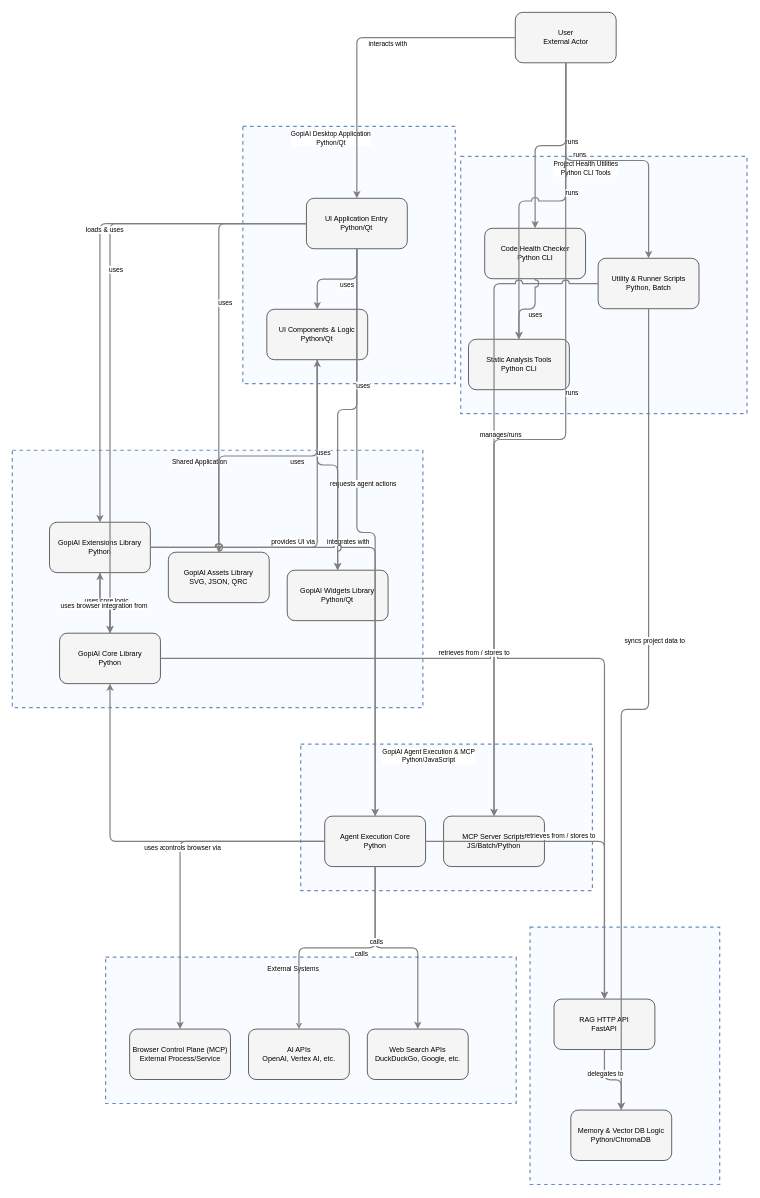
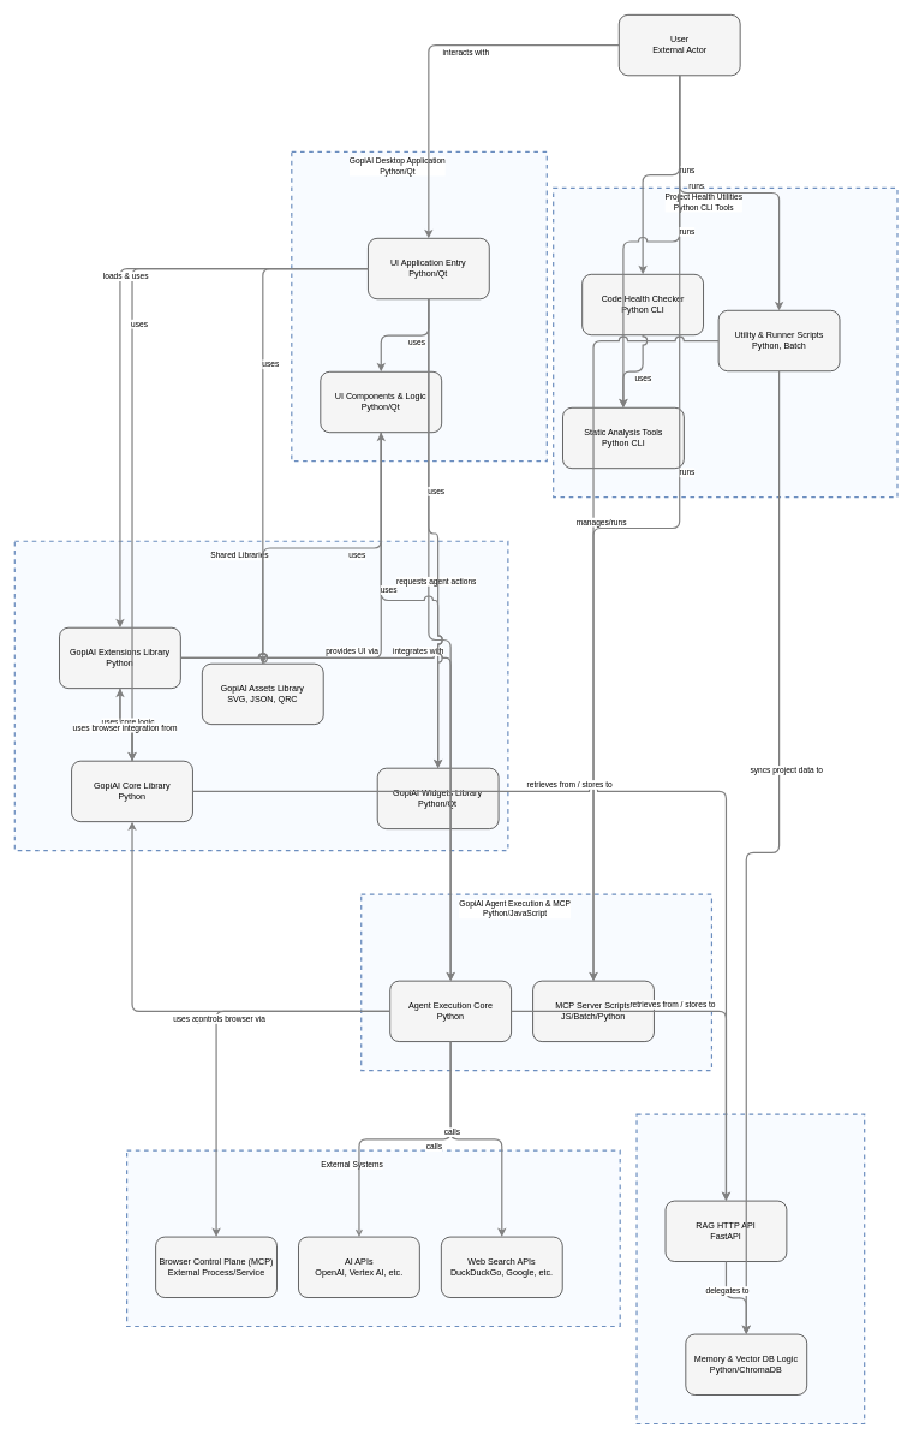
  <mxCell id="0" />
  <mxCell id="1" parent="0" />
  <mxCell id="2" value="" style="html=1;whiteSpace=wrap;container=1;fillColor=#dae8fc;strokeColor=#6c8ebf;dashed=1;fillOpacity=20;strokeWidth=2;containerType=none;recursiveResize=0;movable=1;resizable=1;autosize=0;dropTarget=0" vertex="1" parent="1"><mxGeometry x="175.592" y="1595" width="684.473" height="244.079" as="geometry" /></mxCell>
  <mxCell id="3" value="External Systems" style="edgeLabel;html=1;align=center;verticalAlign=middle;resizable=0;labelBackgroundColor=white;spacing=5" vertex="1" parent="1"><mxGeometry x="183.592" y="1603" width="608.473" height="24" as="geometry" /></mxCell>
  <mxCell id="4" value="" style="html=1;whiteSpace=wrap;container=1;fillColor=#dae8fc;strokeColor=#6c8ebf;dashed=1;fillOpacity=20;strokeWidth=2;containerType=none;recursiveResize=0;movable=1;resizable=1;autosize=0;dropTarget=0" vertex="1" parent="1"><mxGeometry x="20" y="750" width="684.473" height="429.079" as="geometry" /></mxCell>
- <mxCell id="5" value="Shared Application" style="edgeLabel;html=1;align=center;verticalAlign=middle;resizable=0;labelBackgroundColor=white;spacing=5" vertex="1" parent="1"><mxGeometry x="28" y="758" width="608.473" height="24" as="geometry" /></mxCell>
+ <mxCell id="5" value="Shared Libraries" style="edgeLabel;html=1;align=center;verticalAlign=middle;resizable=0;labelBackgroundColor=white;spacing=5" vertex="1" parent="1"><mxGeometry x="28" y="758" width="608.473" height="24" as="geometry" /></mxCell>
  <mxCell id="6" value="" style="html=1;whiteSpace=wrap;container=1;fillColor=#dae8fc;strokeColor=#6c8ebf;dashed=1;fillOpacity=20;strokeWidth=2;containerType=none;recursiveResize=0;movable=1;resizable=1;autosize=0;dropTarget=0" vertex="1" parent="1"><mxGeometry x="767.5" y="260" width="477.316" height="429.079" as="geometry" /></mxCell>
  <mxCell id="7" value="Project Health Utilities&lt;br&gt;Python CLI Tools" style="edgeLabel;html=1;align=center;verticalAlign=middle;resizable=0;labelBackgroundColor=white;spacing=5" vertex="1" parent="1"><mxGeometry x="775.5" y="268" width="401.316" height="24" as="geometry" /></mxCell>
  <mxCell id="8" value="" style="html=1;whiteSpace=wrap;container=1;fillColor=#dae8fc;strokeColor=#6c8ebf;dashed=1;fillOpacity=20;strokeWidth=2;containerType=none;recursiveResize=0;movable=1;resizable=1;autosize=0;dropTarget=0" vertex="1" parent="1"><mxGeometry x="883.105" y="1545" width="316.184" height="429.079" as="geometry" /></mxCell>
  <mxCell id="9" value="" style="html=1;whiteSpace=wrap;container=1;fillColor=#dae8fc;strokeColor=#6c8ebf;dashed=1;fillOpacity=20;strokeWidth=2;containerType=none;recursiveResize=0;movable=1;resizable=1;autosize=0;dropTarget=0" vertex="1" parent="1"><mxGeometry x="500.829" y="1240" width="486.316" height="244.079" as="geometry" /></mxCell>
  <mxCell id="10" value="GopiAI Agent Execution &amp;amp; MCP&lt;br&gt;Python/JavaScript" style="edgeLabel;html=1;align=center;verticalAlign=middle;resizable=0;labelBackgroundColor=white;spacing=5" vertex="1" parent="1"><mxGeometry x="508.829" y="1248" width="410.316" height="24" as="geometry" /></mxCell>
  <mxCell id="11" value="" style="html=1;whiteSpace=wrap;container=1;fillColor=#dae8fc;strokeColor=#6c8ebf;dashed=1;fillOpacity=20;strokeWidth=2;containerType=none;recursiveResize=0;movable=1;resizable=1;autosize=0;dropTarget=0" vertex="1" parent="1"><mxGeometry x="404.289" y="210" width="354.21" height="429.079" as="geometry" /></mxCell>
  <mxCell id="12" value="GopiAI Desktop Application&lt;br&gt;Python/Qt" style="edgeLabel;html=1;align=center;verticalAlign=middle;resizable=0;labelBackgroundColor=white;spacing=5" vertex="1" parent="1"><mxGeometry x="412.289" y="218" width="278.21" height="24" as="geometry" /></mxCell>
  <mxCell id="13" value="User&lt;br&gt;External Actor" style="rounded=1;whiteSpace=wrap;html=1;fillColor=#f5f5f5" vertex="1" parent="1"><mxGeometry x="858.539" y="20" width="168.158" height="84.079" as="geometry" /></mxCell>
  <mxCell id="14" value="UI Application Entry&lt;br&gt;Python/Qt" style="rounded=1;whiteSpace=wrap;html=1;fillColor=#f5f5f5" vertex="1" parent="11"><mxGeometry x="106.053" y="120" width="168.158" height="84.079" as="geometry" /></mxCell>
  <mxCell id="15" value="UI Components &amp;amp; Logic&lt;br&gt;Python/Qt" style="rounded=1;whiteSpace=wrap;html=1;fillColor=#f5f5f5" vertex="1" parent="11"><mxGeometry x="40" y="305" width="168.158" height="84.079" as="geometry" /></mxCell>
  <mxCell id="16" value="Agent Execution Core&lt;br&gt;Python" style="rounded=1;whiteSpace=wrap;html=1;fillColor=#f5f5f5" vertex="1" parent="9"><mxGeometry x="40" y="120" width="168.158" height="84.079" as="geometry" /></mxCell>
  <mxCell id="17" value="MCP Server Scripts&lt;br&gt;JS/Batch/Python" style="rounded=1;whiteSpace=wrap;html=1;fillColor=#f5f5f5" vertex="1" parent="9"><mxGeometry x="238.158" y="120" width="168.158" height="84.079" as="geometry" /></mxCell>
  <mxCell id="18" value="RAG HTTP API&lt;br&gt;FastAPI" style="rounded=1;whiteSpace=wrap;html=1;fillColor=#f5f5f5" vertex="1" parent="8"><mxGeometry x="40" y="120" width="168.158" height="84.079" as="geometry" /></mxCell>
  <mxCell id="19" value="Memory &amp;amp; Vector DB Logic&lt;br&gt;Python/ChromaDB" style="rounded=1;whiteSpace=wrap;html=1;fillColor=#f5f5f5" vertex="1" parent="8"><mxGeometry x="68.026" y="305" width="168.158" height="84.079" as="geometry" /></mxCell>
  <mxCell id="20" value="Code Health Checker&lt;br&gt;Python CLI" style="rounded=1;whiteSpace=wrap;html=1;fillColor=#f5f5f5" vertex="1" parent="6"><mxGeometry x="40" y="120" width="168.158" height="84.079" as="geometry" /></mxCell>
  <mxCell id="21" value="Static Analysis Tools&lt;br&gt;Python CLI" style="rounded=1;whiteSpace=wrap;html=1;fillColor=#f5f5f5" vertex="1" parent="6"><mxGeometry x="13.026" y="305" width="168.158" height="84.079" as="geometry" /></mxCell>
  <mxCell id="22" value="Utility &amp;amp; Runner Scripts&lt;br&gt;Python, Batch" style="rounded=1;whiteSpace=wrap;html=1;fillColor=#f5f5f5" vertex="1" parent="6"><mxGeometry x="229.158" y="170" width="168.158" height="84.079" as="geometry" /></mxCell>
  <mxCell id="23" value="GopiAI Core Library&lt;br&gt;Python" style="rounded=1;whiteSpace=wrap;html=1;fillColor=#f5f5f5" vertex="1" parent="4"><mxGeometry x="78.816" y="305" width="168.158" height="84.079" as="geometry" /></mxCell>
- <mxCell id="24" value="GopiAI Widgets Library&lt;br&gt;Python/Qt" style="rounded=1;whiteSpace=wrap;html=1;fillColor=#f5f5f5" vertex="1" parent="4"><mxGeometry x="458.316" y="200" width="168.158" height="84.079" as="geometry" /></mxCell>
+ <mxCell id="24" value="GopiAI Widgets Library&lt;br&gt;Python/Qt" style="rounded=1;whiteSpace=wrap;html=1;fillColor=#f5f5f5" vertex="1" parent="4"><mxGeometry x="503.316" y="315" width="168.158" height="84.079" as="geometry" /></mxCell>
  <mxCell id="25" value="GopiAI Extensions Library&lt;br&gt;Python" style="rounded=1;whiteSpace=wrap;html=1;fillColor=#f5f5f5" vertex="1" parent="4"><mxGeometry x="62" y="120" width="168.158" height="84.079" as="geometry" /></mxCell>
  <mxCell id="26" value="GopiAI Assets Library&lt;br&gt;SVG, JSON, QRC" style="rounded=1;whiteSpace=wrap;html=1;fillColor=#f5f5f5" vertex="1" parent="4"><mxGeometry x="260.158" y="170" width="168.158" height="84.079" as="geometry" /></mxCell>
  <mxCell id="27" value="AI APIs&lt;br&gt;OpenAI, Vertex AI, etc." style="rounded=1;whiteSpace=wrap;html=1;fillColor=#f5f5f5" vertex="1" parent="2"><mxGeometry x="238.158" y="120" width="168.158" height="84.079" as="geometry" /></mxCell>
  <mxCell id="28" value="Web Search APIs&lt;br&gt;DuckDuckGo, Google, etc." style="rounded=1;whiteSpace=wrap;html=1;fillColor=#f5f5f5" vertex="1" parent="2"><mxGeometry x="436.316" y="120" width="168.158" height="84.079" as="geometry" /></mxCell>
  <mxCell id="29" value="Browser Control Plane (MCP)&lt;br&gt;External Process/Service" style="rounded=1;whiteSpace=wrap;html=1;fillColor=#f5f5f5" vertex="1" parent="2"><mxGeometry x="40" y="120" width="168.158" height="84.079" as="geometry" /></mxCell>
  <mxCell id="30" style="edgeStyle=orthogonalEdgeStyle;rounded=1;orthogonalLoop=1;jettySize=auto;html=1;strokeColor=#808080;strokeWidth=2;jumpStyle=arc;jumpSize=10;spacing=15;labelBackgroundColor=white;labelBorderColor=none" edge="1" parent="1" source="13" target="14"><mxGeometry relative="1" as="geometry" /></mxCell>
  <mxCell id="31" value="interacts with" style="edgeLabel;html=1;align=center;verticalAlign=middle;resizable=0;points=[];" vertex="1" connectable="0" parent="30"><mxGeometry x="-0.2" y="10" relative="1" as="geometry"><mxPoint as="offset" /></mxGeometry></mxCell>
  <mxCell id="32" style="edgeStyle=orthogonalEdgeStyle;rounded=1;orthogonalLoop=1;jettySize=auto;html=1;strokeColor=#808080;strokeWidth=2;jumpStyle=arc;jumpSize=10;spacing=15;labelBackgroundColor=white;labelBorderColor=none" edge="1" parent="1" source="13" target="17"><mxGeometry relative="1" as="geometry" /></mxCell>
  <mxCell id="33" value="runs" style="edgeLabel;html=1;align=center;verticalAlign=middle;resizable=0;points=[];" vertex="1" connectable="0" parent="32"><mxGeometry x="-0.2" y="10" relative="1" as="geometry"><mxPoint as="offset" /></mxGeometry></mxCell>
  <mxCell id="34" style="edgeStyle=orthogonalEdgeStyle;rounded=1;orthogonalLoop=1;jettySize=auto;html=1;strokeColor=#808080;strokeWidth=2;jumpStyle=arc;jumpSize=10;spacing=15;labelBackgroundColor=white;labelBorderColor=none" edge="1" parent="1" source="13" target="20"><mxGeometry relative="1" as="geometry" /></mxCell>
  <mxCell id="35" value="runs" style="edgeLabel;html=1;align=center;verticalAlign=middle;resizable=0;points=[];" vertex="1" connectable="0" parent="34"><mxGeometry x="-0.2" y="10" relative="1" as="geometry"><mxPoint as="offset" /></mxGeometry></mxCell>
  <mxCell id="36" style="edgeStyle=orthogonalEdgeStyle;rounded=1;orthogonalLoop=1;jettySize=auto;html=1;strokeColor=#808080;strokeWidth=2;jumpStyle=arc;jumpSize=10;spacing=15;labelBackgroundColor=white;labelBorderColor=none" edge="1" parent="1" source="13" target="21"><mxGeometry relative="1" as="geometry" /></mxCell>
  <mxCell id="37" value="runs" style="edgeLabel;html=1;align=center;verticalAlign=middle;resizable=0;points=[];" vertex="1" connectable="0" parent="36"><mxGeometry x="-0.2" y="10" relative="1" as="geometry"><mxPoint as="offset" /></mxGeometry></mxCell>
  <mxCell id="38" style="edgeStyle=orthogonalEdgeStyle;rounded=1;orthogonalLoop=1;jettySize=auto;html=1;strokeColor=#808080;strokeWidth=2;jumpStyle=arc;jumpSize=10;spacing=15;labelBackgroundColor=white;labelBorderColor=none" edge="1" parent="1" source="13" target="22"><mxGeometry relative="1" as="geometry" /></mxCell>
  <mxCell id="39" value="runs" style="edgeLabel;html=1;align=center;verticalAlign=middle;resizable=0;points=[];" vertex="1" connectable="0" parent="38"><mxGeometry x="-0.2" y="10" relative="1" as="geometry"><mxPoint as="offset" /></mxGeometry></mxCell>
  <mxCell id="40" style="edgeStyle=orthogonalEdgeStyle;rounded=1;orthogonalLoop=1;jettySize=auto;html=1;strokeColor=#808080;strokeWidth=2;jumpStyle=arc;jumpSize=10;spacing=15;labelBackgroundColor=white;labelBorderColor=none" edge="1" parent="1" source="14" target="15"><mxGeometry relative="1" as="geometry" /></mxCell>
  <mxCell id="41" value="uses" style="edgeLabel;html=1;align=center;verticalAlign=middle;resizable=0;points=[];" vertex="1" connectable="0" parent="40"><mxGeometry x="-0.2" y="10" relative="1" as="geometry"><mxPoint as="offset" /></mxGeometry></mxCell>
  <mxCell id="42" style="edgeStyle=orthogonalEdgeStyle;rounded=1;orthogonalLoop=1;jettySize=auto;html=1;strokeColor=#808080;strokeWidth=2;jumpStyle=arc;jumpSize=10;spacing=15;labelBackgroundColor=white;labelBorderColor=none" edge="1" parent="1" source="14" target="16"><mxGeometry relative="1" as="geometry" /></mxCell>
  <mxCell id="43" value="requests agent actions" style="edgeLabel;html=1;align=center;verticalAlign=middle;resizable=0;points=[];" vertex="1" connectable="0" parent="42"><mxGeometry x="-0.2" y="10" relative="1" as="geometry"><mxPoint as="offset" /></mxGeometry></mxCell>
  <mxCell id="44" style="edgeStyle=orthogonalEdgeStyle;rounded=1;orthogonalLoop=1;jettySize=auto;html=1;strokeColor=#808080;strokeWidth=2;jumpStyle=arc;jumpSize=10;spacing=15;labelBackgroundColor=white;labelBorderColor=none" edge="1" parent="1" source="14" target="23"><mxGeometry relative="1" as="geometry" /></mxCell>
  <mxCell id="45" value="uses" style="edgeLabel;html=1;align=center;verticalAlign=middle;resizable=0;points=[];" vertex="1" connectable="0" parent="44"><mxGeometry x="-0.2" y="10" relative="1" as="geometry"><mxPoint as="offset" /></mxGeometry></mxCell>
  <mxCell id="46" style="edgeStyle=orthogonalEdgeStyle;rounded=1;orthogonalLoop=1;jettySize=auto;html=1;strokeColor=#808080;strokeWidth=2;jumpStyle=arc;jumpSize=10;spacing=15;labelBackgroundColor=white;labelBorderColor=none" edge="1" parent="1" source="14" target="24"><mxGeometry relative="1" as="geometry" /></mxCell>
  <mxCell id="47" value="uses" style="edgeLabel;html=1;align=center;verticalAlign=middle;resizable=0;points=[];" vertex="1" connectable="0" parent="46"><mxGeometry x="-0.2" y="10" relative="1" as="geometry"><mxPoint as="offset" /></mxGeometry></mxCell>
  <mxCell id="48" style="edgeStyle=orthogonalEdgeStyle;rounded=1;orthogonalLoop=1;jettySize=auto;html=1;strokeColor=#808080;strokeWidth=2;jumpStyle=arc;jumpSize=10;spacing=15;labelBackgroundColor=white;labelBorderColor=none" edge="1" parent="1" source="14" target="25"><mxGeometry relative="1" as="geometry" /></mxCell>
  <mxCell id="49" value="loads &amp; uses" style="edgeLabel;html=1;align=center;verticalAlign=middle;resizable=0;points=[];" vertex="1" connectable="0" parent="48"><mxGeometry x="-0.2" y="10" relative="1" as="geometry"><mxPoint as="offset" /></mxGeometry></mxCell>
  <mxCell id="50" style="edgeStyle=orthogonalEdgeStyle;rounded=1;orthogonalLoop=1;jettySize=auto;html=1;strokeColor=#808080;strokeWidth=2;jumpStyle=arc;jumpSize=10;spacing=15;labelBackgroundColor=white;labelBorderColor=none" edge="1" parent="1" source="14" target="26"><mxGeometry relative="1" as="geometry" /></mxCell>
  <mxCell id="51" value="uses" style="edgeLabel;html=1;align=center;verticalAlign=middle;resizable=0;points=[];" vertex="1" connectable="0" parent="50"><mxGeometry x="-0.2" y="10" relative="1" as="geometry"><mxPoint as="offset" /></mxGeometry></mxCell>
  <mxCell id="52" style="edgeStyle=orthogonalEdgeStyle;rounded=1;orthogonalLoop=1;jettySize=auto;html=1;strokeColor=#808080;strokeWidth=2;jumpStyle=arc;jumpSize=10;spacing=15;labelBackgroundColor=white;labelBorderColor=none" edge="1" parent="1" source="25" target="15"><mxGeometry relative="1" as="geometry" /></mxCell>
  <mxCell id="53" value="provides UI via" style="edgeLabel;html=1;align=center;verticalAlign=middle;resizable=0;points=[];" vertex="1" connectable="0" parent="52"><mxGeometry x="-0.2" y="10" relative="1" as="geometry"><mxPoint as="offset" /></mxGeometry></mxCell>
  <mxCell id="54" style="edgeStyle=orthogonalEdgeStyle;rounded=1;orthogonalLoop=1;jettySize=auto;html=1;strokeColor=#808080;strokeWidth=2;jumpStyle=arc;jumpSize=10;spacing=15;labelBackgroundColor=white;labelBorderColor=none" edge="1" parent="1" source="25" target="16"><mxGeometry relative="1" as="geometry" /></mxCell>
  <mxCell id="55" value="integrates with" style="edgeLabel;html=1;align=center;verticalAlign=middle;resizable=0;points=[];" vertex="1" connectable="0" parent="54"><mxGeometry x="-0.2" y="10" relative="1" as="geometry"><mxPoint as="offset" /></mxGeometry></mxCell>
  <mxCell id="56" style="edgeStyle=orthogonalEdgeStyle;rounded=1;orthogonalLoop=1;jettySize=auto;html=1;strokeColor=#808080;strokeWidth=2;jumpStyle=arc;jumpSize=10;spacing=15;labelBackgroundColor=white;labelBorderColor=none" edge="1" parent="1" source="25" target="23"><mxGeometry relative="1" as="geometry" /></mxCell>
  <mxCell id="57" value="uses core logic" style="edgeLabel;html=1;align=center;verticalAlign=middle;resizable=0;points=[];" vertex="1" connectable="0" parent="56"><mxGeometry x="-0.2" y="10" relative="1" as="geometry"><mxPoint as="offset" /></mxGeometry></mxCell>
  <mxCell id="58" style="edgeStyle=orthogonalEdgeStyle;rounded=1;orthogonalLoop=1;jettySize=auto;html=1;strokeColor=#808080;strokeWidth=2;jumpStyle=arc;jumpSize=10;spacing=15;labelBackgroundColor=white;labelBorderColor=none" edge="1" parent="1" source="22" target="17"><mxGeometry relative="1" as="geometry" /></mxCell>
  <mxCell id="59" value="manages/runs" style="edgeLabel;html=1;align=center;verticalAlign=middle;resizable=0;points=[];" vertex="1" connectable="0" parent="58"><mxGeometry x="-0.2" y="10" relative="1" as="geometry"><mxPoint as="offset" /></mxGeometry></mxCell>
  <mxCell id="60" style="edgeStyle=orthogonalEdgeStyle;rounded=1;orthogonalLoop=1;jettySize=auto;html=1;strokeColor=#808080;strokeWidth=2;jumpStyle=arc;jumpSize=10;spacing=15;labelBackgroundColor=white;labelBorderColor=none" edge="1" parent="1" source="22" target="19"><mxGeometry relative="1" as="geometry" /></mxCell>
  <mxCell id="61" value="syncs project data to" style="edgeLabel;html=1;align=center;verticalAlign=middle;resizable=0;points=[];" vertex="1" connectable="0" parent="60"><mxGeometry x="-0.2" y="10" relative="1" as="geometry"><mxPoint as="offset" /></mxGeometry></mxCell>
  <mxCell id="62" style="edgeStyle=orthogonalEdgeStyle;rounded=1;orthogonalLoop=1;jettySize=auto;html=1;strokeColor=#808080;strokeWidth=2;jumpStyle=arc;jumpSize=10;spacing=15;labelBackgroundColor=white;labelBorderColor=none" edge="1" parent="1" source="16" target="18"><mxGeometry relative="1" as="geometry" /></mxCell>
  <mxCell id="63" value="retrieves from / stores to" style="edgeLabel;html=1;align=center;verticalAlign=middle;resizable=0;points=[];" vertex="1" connectable="0" parent="62"><mxGeometry x="-0.2" y="10" relative="1" as="geometry"><mxPoint as="offset" /></mxGeometry></mxCell>
  <mxCell id="64" style="edgeStyle=orthogonalEdgeStyle;rounded=1;orthogonalLoop=1;jettySize=auto;html=1;strokeColor=#808080;strokeWidth=2;jumpStyle=arc;jumpSize=10;spacing=15;labelBackgroundColor=white;labelBorderColor=none" edge="1" parent="1" source="16" target="23"><mxGeometry relative="1" as="geometry" /></mxCell>
  <mxCell id="65" value="uses agent definitions" style="edgeLabel;html=1;align=center;verticalAlign=middle;resizable=0;points=[];" vertex="1" connectable="0" parent="64"><mxGeometry x="-0.2" y="10" relative="1" as="geometry"><mxPoint as="offset" /></mxGeometry></mxCell>
  <mxCell id="66" style="edgeStyle=orthogonalEdgeStyle;rounded=1;orthogonalLoop=1;jettySize=auto;html=1;strokeColor=#808080;strokeWidth=2;jumpStyle=arc;jumpSize=10;spacing=15;labelBackgroundColor=white;labelBorderColor=none;endArrow=open;" edge="1" parent="1" source="16" target="27"><mxGeometry relative="1" as="geometry" /></mxCell>
  <mxCell id="67" value="calls" style="edgeLabel;html=1;align=center;verticalAlign=middle;resizable=0;points=[];" vertex="1" connectable="0" parent="66"><mxGeometry x="-0.2" y="10" relative="1" as="geometry"><mxPoint as="offset" /></mxGeometry></mxCell>
  <mxCell id="68" style="edgeStyle=orthogonalEdgeStyle;rounded=1;orthogonalLoop=1;jettySize=auto;html=1;strokeColor=#808080;strokeWidth=2;jumpStyle=arc;jumpSize=10;spacing=15;labelBackgroundColor=white;labelBorderColor=none" edge="1" parent="1" source="16" target="28"><mxGeometry relative="1" as="geometry" /></mxCell>
  <mxCell id="69" value="calls" style="edgeLabel;html=1;align=center;verticalAlign=middle;resizable=0;points=[];" vertex="1" connectable="0" parent="68"><mxGeometry x="-0.2" y="10" relative="1" as="geometry"><mxPoint as="offset" /></mxGeometry></mxCell>
  <mxCell id="70" style="edgeStyle=orthogonalEdgeStyle;rounded=1;orthogonalLoop=1;jettySize=auto;html=1;strokeColor=#808080;strokeWidth=2;jumpStyle=arc;jumpSize=10;spacing=15;labelBackgroundColor=white;labelBorderColor=none" edge="1" parent="1" source="16" target="29"><mxGeometry relative="1" as="geometry" /></mxCell>
  <mxCell id="71" value="controls browser via" style="edgeLabel;html=1;align=center;verticalAlign=middle;resizable=0;points=[];" vertex="1" connectable="0" parent="70"><mxGeometry x="-0.2" y="10" relative="1" as="geometry"><mxPoint as="offset" /></mxGeometry></mxCell>
  <mxCell id="72" style="edgeStyle=orthogonalEdgeStyle;rounded=1;orthogonalLoop=1;jettySize=auto;html=1;strokeColor=#808080;strokeWidth=2;jumpStyle=arc;jumpSize=10;spacing=15;labelBackgroundColor=white;labelBorderColor=none" edge="1" parent="1" source="23" target="18"><mxGeometry relative="1" as="geometry" /></mxCell>
  <mxCell id="73" value="retrieves from / stores to" style="edgeLabel;html=1;align=center;verticalAlign=middle;resizable=0;points=[];" vertex="1" connectable="0" parent="72"><mxGeometry x="-0.2" y="10" relative="1" as="geometry"><mxPoint as="offset" /></mxGeometry></mxCell>
  <mxCell id="74" style="edgeStyle=orthogonalEdgeStyle;rounded=1;orthogonalLoop=1;jettySize=auto;html=1;strokeColor=#808080;strokeWidth=2;jumpStyle=arc;jumpSize=10;spacing=15;labelBackgroundColor=white;labelBorderColor=none" edge="1" parent="1" source="23" target="25"><mxGeometry relative="1" as="geometry" /></mxCell>
  <mxCell id="75" value="uses browser integration from" style="edgeLabel;html=1;align=center;verticalAlign=middle;resizable=0;points=[];" vertex="1" connectable="0" parent="74"><mxGeometry x="-0.2" y="10" relative="1" as="geometry"><mxPoint as="offset" /></mxGeometry></mxCell>
  <mxCell id="76" style="edgeStyle=orthogonalEdgeStyle;rounded=1;orthogonalLoop=1;jettySize=auto;html=1;strokeColor=#808080;strokeWidth=2;jumpStyle=arc;jumpSize=10;spacing=15;labelBackgroundColor=white;labelBorderColor=none" edge="1" parent="1" source="18" target="19"><mxGeometry relative="1" as="geometry" /></mxCell>
  <mxCell id="77" value="delegates to" style="edgeLabel;html=1;align=center;verticalAlign=middle;resizable=0;points=[];" vertex="1" connectable="0" parent="76"><mxGeometry x="-0.2" y="10" relative="1" as="geometry"><mxPoint as="offset" /></mxGeometry></mxCell>
  <mxCell id="78" style="edgeStyle=orthogonalEdgeStyle;rounded=1;orthogonalLoop=1;jettySize=auto;html=1;strokeColor=#808080;strokeWidth=2;jumpStyle=arc;jumpSize=10;spacing=15;labelBackgroundColor=white;labelBorderColor=none" edge="1" parent="1" source="20" target="21"><mxGeometry relative="1" as="geometry" /></mxCell>
  <mxCell id="79" value="uses" style="edgeLabel;html=1;align=center;verticalAlign=middle;resizable=0;points=[];" vertex="1" connectable="0" parent="78"><mxGeometry x="-0.2" y="10" relative="1" as="geometry"><mxPoint as="offset" /></mxGeometry></mxCell>
  <mxCell id="80" style="edgeStyle=orthogonalEdgeStyle;rounded=1;orthogonalLoop=1;jettySize=auto;html=1;strokeColor=#808080;strokeWidth=2;jumpStyle=arc;jumpSize=10;spacing=15;labelBackgroundColor=white;labelBorderColor=none" edge="1" parent="1" source="15" target="24"><mxGeometry relative="1" as="geometry" /></mxCell>
  <mxCell id="81" value="uses" style="edgeLabel;html=1;align=center;verticalAlign=middle;resizable=0;points=[];" vertex="1" connectable="0" parent="80"><mxGeometry x="-0.2" y="10" relative="1" as="geometry"><mxPoint as="offset" /></mxGeometry></mxCell>
  <mxCell id="82" style="edgeStyle=orthogonalEdgeStyle;rounded=1;orthogonalLoop=1;jettySize=auto;html=1;strokeColor=#808080;strokeWidth=2;jumpStyle=arc;jumpSize=10;spacing=15;labelBackgroundColor=white;labelBorderColor=none" edge="1" parent="1" source="15" target="26"><mxGeometry relative="1" as="geometry" /></mxCell>
  <mxCell id="83" value="uses" style="edgeLabel;html=1;align=center;verticalAlign=middle;resizable=0;points=[];" vertex="1" connectable="0" parent="82"><mxGeometry x="-0.2" y="10" relative="1" as="geometry"><mxPoint as="offset" /></mxGeometry></mxCell>
